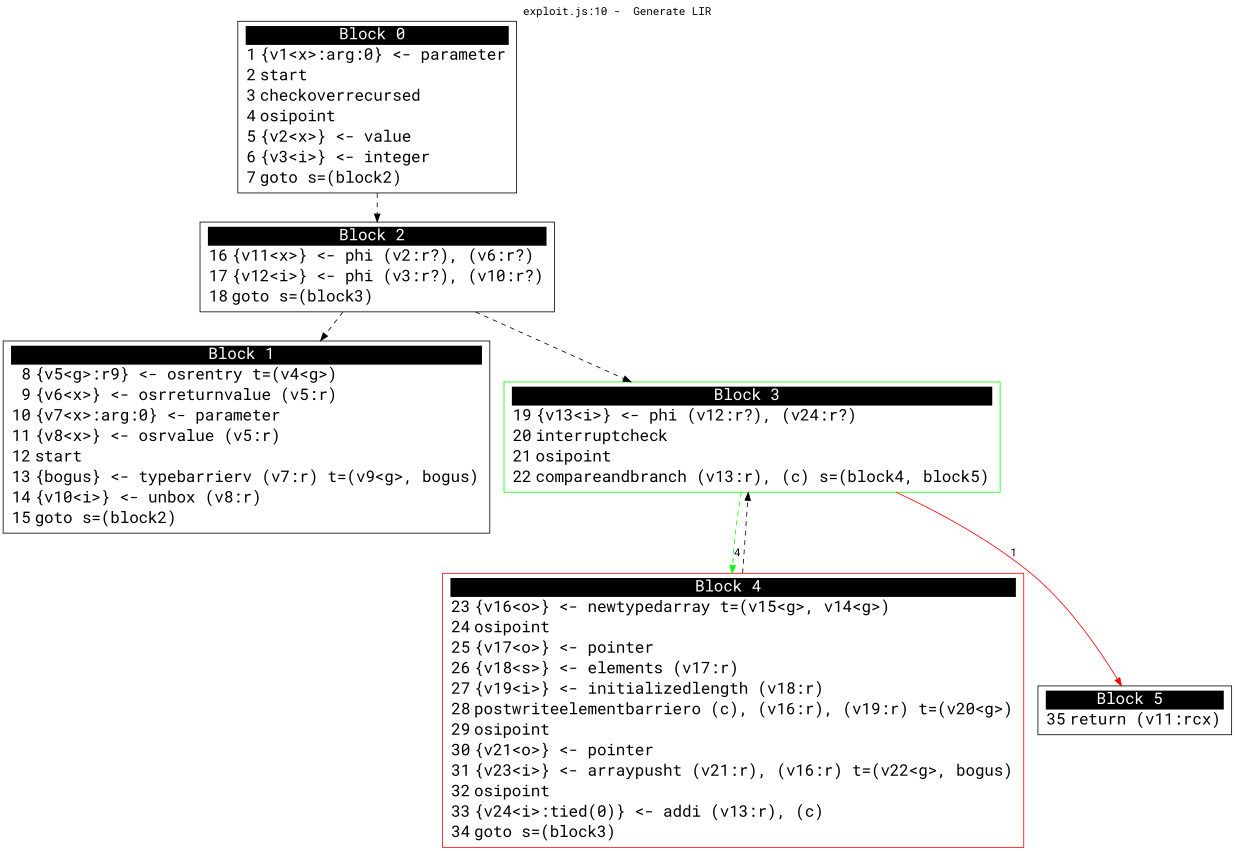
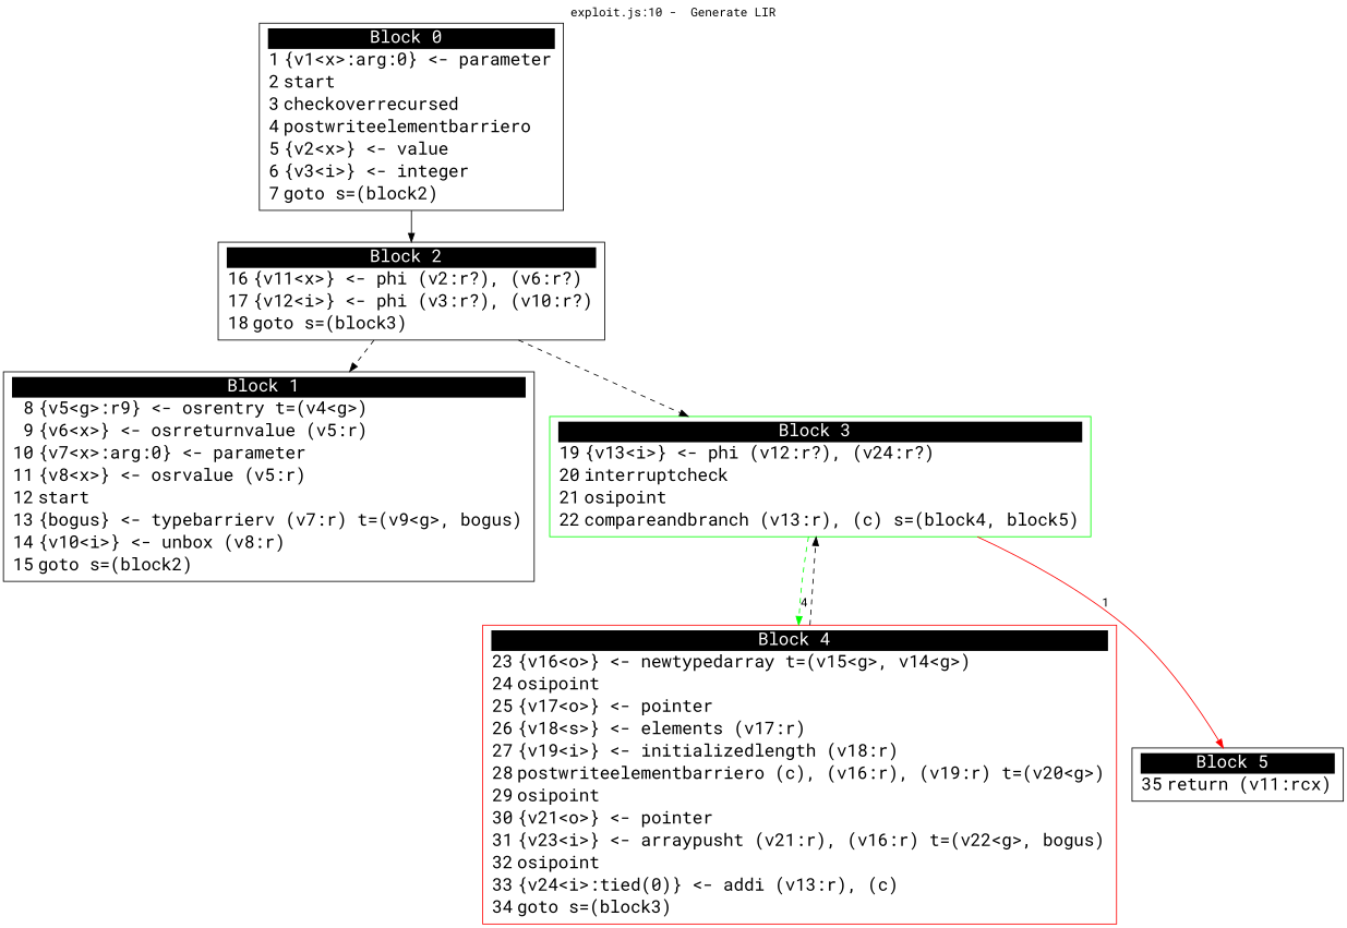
  digraph {
    fontname="Roboto Mono"
    label="exploit.js:10 -  Generate LIR"
    labelfontsize=30
    labelloc=t
    rankdir=TB
    splines=true
    node [fontname="Roboto Mono" fontsize=20 shape=box]
    edge [fontname="Roboto Mono" style=dashed]
-   n1 [label=<<table border="0" cellborder="0" cellpadding="1"><tr><td align="center" bgcolor="black" colspan="3"><font color="white">Block 0 </font></td></tr><tr><td align="right" port="i1">1</td><td align="left">{v1&lt;x&gt;:arg:0} &lt;- parameter</td></tr><tr><td align="right" port="i2">2</td><td align="left">start</td></tr><tr><td align="right" port="i3">3</td><td align="left">checkoverrecursed</td></tr><tr><td align="right" port="i4">4</td><td align="left">osipoint</td></tr><tr><td align="right" port="i5">5</td><td align="left">{v2&lt;x&gt;} &lt;- value</td></tr><tr><td align="right" port="i6">6</td><td align="left">{v3&lt;i&gt;} &lt;- integer</td></tr><tr><td align="right" port="i7">7</td><td align="left">goto s=(block2)</td></tr></table>>]
+   n1 [label=<<table border="0" cellborder="0" cellpadding="1"><tr><td align="center" bgcolor="black" colspan="3"><font color="white">Block 0 </font></td></tr><tr><td align="right" port="i1">1</td><td align="left">{v1&lt;x&gt;:arg:0} &lt;- parameter</td></tr><tr><td align="right" port="i2">2</td><td align="left">start</td></tr><tr><td align="right" port="i3">3</td><td align="left">checkoverrecursed</td></tr><tr><td align="right" port="i4">4</td><td align="left">postwriteelementbarriero</td></tr><tr><td align="right" port="i5">5</td><td align="left">{v2&lt;x&gt;} &lt;- value</td></tr><tr><td align="right" port="i6">6</td><td align="left">{v3&lt;i&gt;} &lt;- integer</td></tr><tr><td align="right" port="i7">7</td><td align="left">goto s=(block2)</td></tr></table>>]
    n2 [label=<<table border="0" cellborder="0" cellpadding="1"><tr><td align="center" bgcolor="black" colspan="3"><font color="white">Block 2 </font></td></tr><tr><td align="right" port="i16">16</td><td align="left">{v11&lt;x&gt;} &lt;- phi (v2:r?), (v6:r?)</td></tr><tr><td align="right" port="i17">17</td><td align="left">{v12&lt;i&gt;} &lt;- phi (v3:r?), (v10:r?)</td></tr><tr><td align="right" port="i18">18</td><td align="left">goto s=(block3)</td></tr></table>>]
    n3 [label=<<table border="0" cellborder="0" cellpadding="1"><tr><td align="center" bgcolor="black" colspan="3"><font color="white">Block 1 </font></td></tr><tr><td align="right" port="i8">8</td><td align="left">{v5&lt;g&gt;:r9} &lt;- osrentry t=(v4&lt;g&gt;)</td></tr><tr><td align="right" port="i9">9</td><td align="left">{v6&lt;x&gt;} &lt;- osrreturnvalue (v5:r)</td></tr><tr><td align="right" port="i10">10</td><td align="left">{v7&lt;x&gt;:arg:0} &lt;- parameter</td></tr><tr><td align="right" port="i11">11</td><td align="left">{v8&lt;x&gt;} &lt;- osrvalue (v5:r)</td></tr><tr><td align="right" port="i12">12</td><td align="left">start</td></tr><tr><td align="right" port="i13">13</td><td align="left">{bogus} &lt;- typebarrierv (v7:r) t=(v9&lt;g&gt;, bogus)</td></tr><tr><td align="right" port="i14">14</td><td align="left">{v10&lt;i&gt;} &lt;- unbox (v8:r)</td></tr><tr><td align="right" port="i15">15</td><td align="left">goto s=(block2)</td></tr></table>>]
    n4 [color=green label=<<table border="0" cellborder="0" cellpadding="1"><tr><td align="center" bgcolor="black" colspan="3"><font color="white">Block 3 </font></td></tr><tr><td align="right" port="i19">19</td><td align="left">{v13&lt;i&gt;} &lt;- phi (v12:r?), (v24:r?)</td></tr><tr><td align="right" port="i20">20</td><td align="left">interruptcheck</td></tr><tr><td align="right" port="i21">21</td><td align="left">osipoint</td></tr><tr><td align="right" port="i22">22</td><td align="left">compareandbranch (v13:r), (c) s=(block4, block5)</td></tr></table>>]
    n5 [color=red label=<<table border="0" cellborder="0" cellpadding="1"><tr><td align="center" bgcolor="black" colspan="3"><font color="white">Block 4 </font></td></tr><tr><td align="right" port="i23">23</td><td align="left">{v16&lt;o&gt;} &lt;- newtypedarray t=(v15&lt;g&gt;, v14&lt;g&gt;)</td></tr><tr><td align="right" port="i24">24</td><td align="left">osipoint</td></tr><tr><td align="right" port="i25">25</td><td align="left">{v17&lt;o&gt;} &lt;- pointer</td></tr><tr><td align="right" port="i26">26</td><td align="left">{v18&lt;s&gt;} &lt;- elements (v17:r)</td></tr><tr><td align="right" port="i27">27</td><td align="left">{v19&lt;i&gt;} &lt;- initializedlength (v18:r)</td></tr><tr><td align="right" port="i28">28</td><td align="left">postwriteelementbarriero (c), (v16:r), (v19:r) t=(v20&lt;g&gt;)</td></tr><tr><td align="right" port="i29">29</td><td align="left">osipoint</td></tr><tr><td align="right" port="i30">30</td><td align="left">{v21&lt;o&gt;} &lt;- pointer</td></tr><tr><td align="right" port="i31">31</td><td align="left">{v23&lt;i&gt;} &lt;- arraypusht (v21:r), (v16:r) t=(v22&lt;g&gt;, bogus)</td></tr><tr><td align="right" port="i32">32</td><td align="left">osipoint</td></tr><tr><td align="right" port="i33">33</td><td align="left">{v24&lt;i&gt;:tied(0)} &lt;- addi (v13:r), (c)</td></tr><tr><td align="right" port="i34">34</td><td align="left">goto s=(block3)</td></tr></table>>]
    n6 [label=<<table border="0" cellborder="0" cellpadding="1"><tr><td align="center" bgcolor="black" colspan="3"><font color="white">Block 5 </font></td></tr><tr><td align="right" port="i35">35</td><td align="left">return (v11:rcx)</td></tr></table>>]
-   n1 -> n2
+   n1 -> n2 [style=solid]
    n2 -> n3
    n2 -> n4
    n4 -> n5 [color=green label=4]
    n4 -> n6 [color=red label=1 style=solid]
    n5 -> n4
  }
